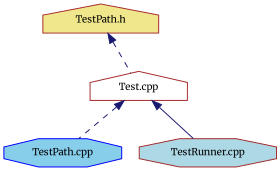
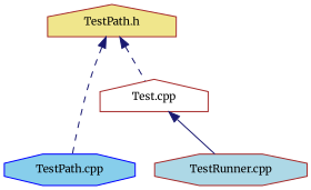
  digraph {
    fontname=Merriweather
    node [color=brown fontname=Merriweather fontsize=10 shape=house style=filled]
    edge [color=midnightblue dir=back fontname=Merriweather fontsize=10 labelfontname=Helvetica labelfontsize=10 style=dashed]
    n1 [fillcolor=khaki fontcolor=black height=0.2 label="TestPath.h" width=0.4]
    n2 [fillcolor=white height=0.2 label="Test.cpp" width=0.4]
    n3 [color=blue fillcolor=skyblue height=0.2 label="TestPath.cpp" shape=octagon width=0.4]
    n4 [fillcolor=lightblue height=0.2 label="TestRunner.cpp" shape=octagon width=0.4]
    n1 -> n2
-   n2 -> n3
+   n1 -> n3
    n2 -> n4 [style=solid]
  }
